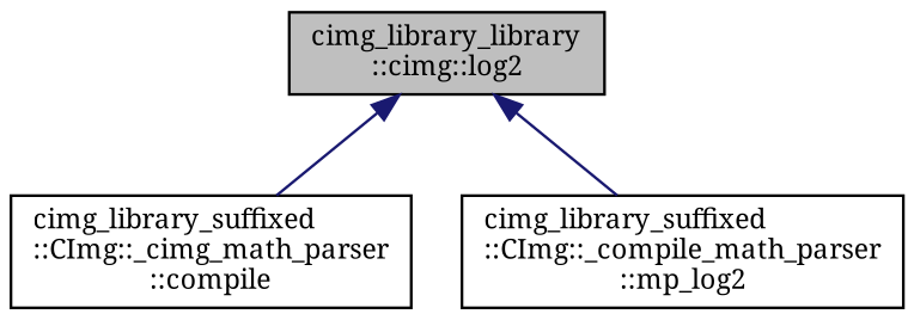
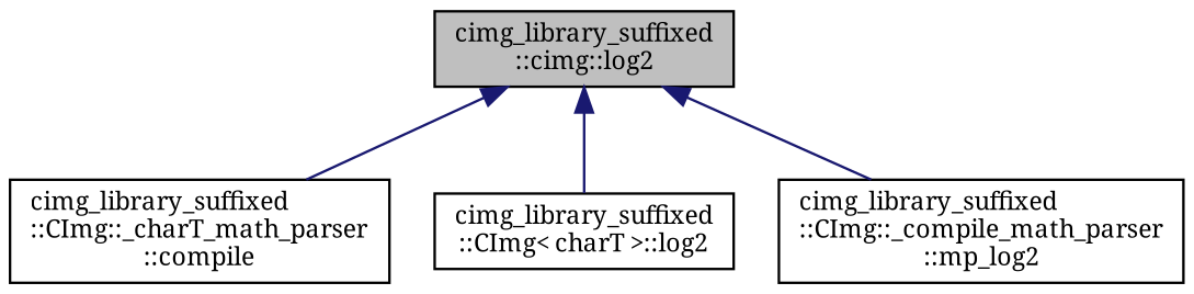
  digraph {
    fontname="Noto Serif"
    rankdir=TB
    node [color=black fillcolor=white fontname="Noto Serif" fontsize=10 shape=record style=filled]
    edge [color=midnightblue dir=back fontname="Noto Serif" fontsize=10 labelfontname=Helvetica labelfontsize=10 style=solid]
-   n1 [fillcolor=grey75 fontcolor=black height=0.2 label="cimg_library_library\l::cimg::log2" width=0.4]
-   n2 [height=0.2 label="cimg_library_suffixed\l::CImg::_cimg_math_parser\l::compile" width=0.4]
+   n1 [fillcolor=grey75 fontcolor=black height=0.2 label="cimg_library_suffixed\l::cimg::log2" width=0.4]
+   n2 [height=0.2 label="cimg_library_suffixed\l::CImg::_charT_math_parser\l::compile" width=0.4]
+   n3 [height=0.2 label="cimg_library_suffixed\l::CImg\< charT \>::log2" width=0.4]
    n4 [height=0.2 label="cimg_library_suffixed\l::CImg::_compile_math_parser\l::mp_log2" width=0.4]
    n1 -> n2
+   n1 -> n3
    n1 -> n4
  }
